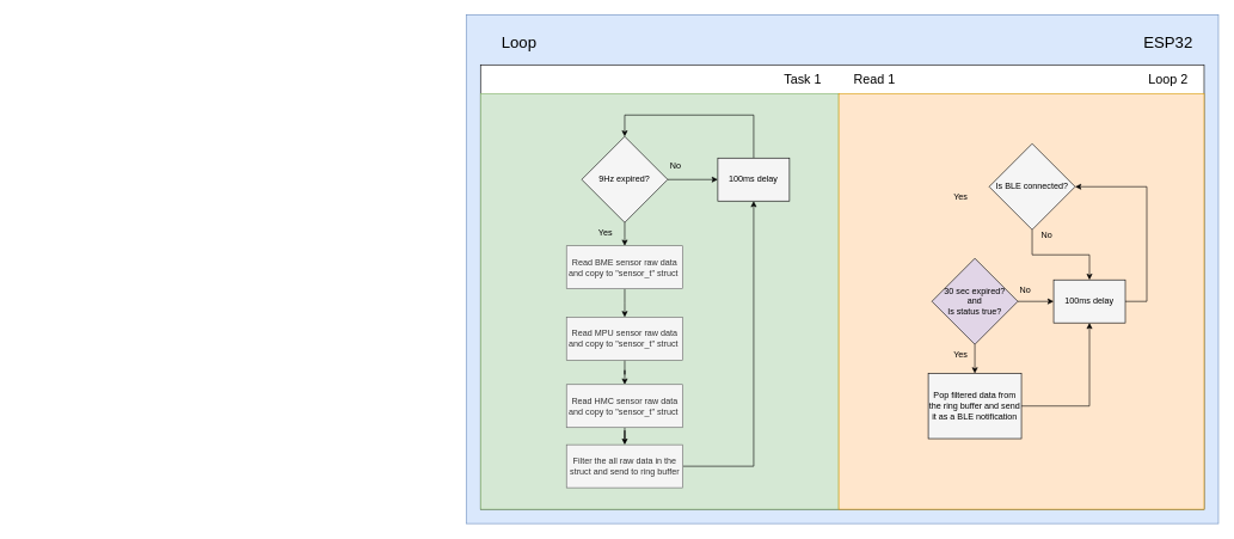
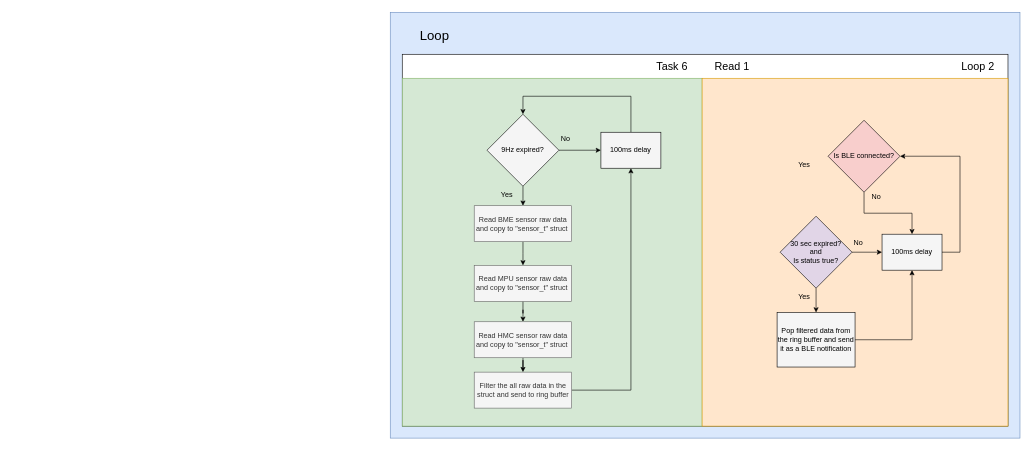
  <mxCell id="0" />
  <mxCell id="1" parent="0" />
  <mxCell id="2" value="" style="rounded=0;whiteSpace=wrap;html=1;fillColor=#dae8fc;strokeColor=#6c8ebf;" parent="1" vertex="1"><mxGeometry x="650" y="20" width="1050" height="710" as="geometry" /></mxCell>
  <mxCell id="3" value="" style="rounded=0;whiteSpace=wrap;html=1;" parent="1" vertex="1"><mxGeometry x="670" y="90" width="1010" height="620" as="geometry" /></mxCell>
  <mxCell id="4" value="" style="rounded=0;whiteSpace=wrap;html=1;fillColor=#d5e8d4;strokeColor=#82b366;" parent="1" vertex="1"><mxGeometry x="670" y="130" width="500" height="580" as="geometry" /></mxCell>
  <mxCell id="5" value="" style="edgeStyle=orthogonalEdgeStyle;rounded=0;orthogonalLoop=1;jettySize=auto;html=1;" parent="1" edge="1"><mxGeometry relative="1" as="geometry"><mxPoint x="20" y="310" as="targetPoint" /></mxGeometry></mxCell>
  <mxCell id="6" value="" style="edgeStyle=orthogonalEdgeStyle;rounded=0;orthogonalLoop=1;jettySize=auto;html=1;" parent="1" edge="1"><mxGeometry relative="1" as="geometry"><mxPoint x="140" y="310" as="targetPoint" /></mxGeometry></mxCell>
  <mxCell id="7" value="&lt;font style=&quot;font-size: 22px;&quot;&gt;Loop&lt;/font&gt;" style="text;html=1;strokeColor=none;fillColor=none;align=center;verticalAlign=middle;whiteSpace=wrap;rounded=0;" parent="1" vertex="1"><mxGeometry x="668.13" y="30" width="111.87" height="60" as="geometry" /></mxCell>
  <mxCell id="8" value="&lt;font style=&quot;font-size: 18px;&quot;&gt;Read 1&lt;/font&gt;" style="text;html=1;strokeColor=none;fillColor=none;align=center;verticalAlign=middle;whiteSpace=wrap;rounded=0;" parent="1" vertex="1"><mxGeometry x="1170" y="90" width="100" height="40" as="geometry" /></mxCell>
  <mxCell id="9" value="" style="rounded=0;whiteSpace=wrap;html=1;fillColor=#ffe6cc;strokeColor=#d79b00;" parent="1" vertex="1"><mxGeometry x="1170" y="130" width="510" height="580" as="geometry" /></mxCell>
  <mxCell id="10" style="edgeStyle=orthogonalEdgeStyle;rounded=0;orthogonalLoop=1;jettySize=auto;html=1;" edge="1" parent="1" source="12" target="19"><mxGeometry relative="1" as="geometry" /></mxCell>
  <mxCell id="11" style="edgeStyle=orthogonalEdgeStyle;rounded=0;orthogonalLoop=1;jettySize=auto;html=1;" edge="1" parent="1" source="12" target="21"><mxGeometry relative="1" as="geometry" /></mxCell>
  <mxCell id="12" value="9Hz expired?" style="rhombus;whiteSpace=wrap;html=1;fillColor=#F5F5F5;" parent="1" vertex="1"><mxGeometry x="811.25" y="190" width="120" height="120" as="geometry" /></mxCell>
  <mxCell id="13" value="No" style="text;html=1;align=center;verticalAlign=middle;resizable=0;points=[];autosize=1;strokeColor=none;fillColor=none;" parent="1" vertex="1"><mxGeometry x="921.75" y="216" width="40" height="30" as="geometry" /></mxCell>
  <mxCell id="14" value="Yes" style="text;html=1;align=center;verticalAlign=middle;resizable=0;points=[];autosize=1;strokeColor=none;fillColor=none;" parent="1" vertex="1"><mxGeometry x="823.75" y="310" width="40" height="30" as="geometry" /></mxCell>
- <mxCell id="15" value="&lt;font style=&quot;font-size: 22px;&quot;&gt;ESP32&lt;/font&gt;" style="text;html=1;strokeColor=none;fillColor=none;align=center;verticalAlign=middle;whiteSpace=wrap;rounded=0;" parent="1" vertex="1"><mxGeometry x="1580" y="30" width="100" height="60" as="geometry" /></mxCell>
- <mxCell id="16" value="&lt;font style=&quot;font-size: 18px;&quot;&gt;Task 1&lt;/font&gt;" style="text;html=1;strokeColor=none;fillColor=none;align=center;verticalAlign=middle;whiteSpace=wrap;rounded=0;" vertex="1" parent="1"><mxGeometry x="1070" y="90" width="100" height="40" as="geometry" /></mxCell>
+ <mxCell id="16" value="&lt;font style=&quot;font-size: 18px;&quot;&gt;Task 6&lt;/font&gt;" style="text;html=1;strokeColor=none;fillColor=none;align=center;verticalAlign=middle;whiteSpace=wrap;rounded=0;" vertex="1" parent="1"><mxGeometry x="1070" y="90" width="100" height="40" as="geometry" /></mxCell>
  <mxCell id="17" value="&lt;font style=&quot;font-size: 18px;&quot;&gt;Loop 2&lt;/font&gt;" style="text;html=1;strokeColor=none;fillColor=none;align=center;verticalAlign=middle;whiteSpace=wrap;rounded=0;" vertex="1" parent="1"><mxGeometry x="1580" y="90" width="100" height="40" as="geometry" /></mxCell>
  <mxCell id="18" style="edgeStyle=orthogonalEdgeStyle;rounded=0;orthogonalLoop=1;jettySize=auto;html=1;entryX=0.5;entryY=0;entryDx=0;entryDy=0;" edge="1" parent="1" source="19" target="12"><mxGeometry relative="1" as="geometry"><Array as="points"><mxPoint x="1051" y="160" /><mxPoint x="871" y="160" /></Array></mxGeometry></mxCell>
  <mxCell id="19" value="100ms delay" style="whiteSpace=wrap;html=1;fillColor=#F5F5F5;" vertex="1" parent="1"><mxGeometry x="1001.25" y="220" width="100" height="60" as="geometry" /></mxCell>
  <mxCell id="20" style="edgeStyle=orthogonalEdgeStyle;rounded=0;orthogonalLoop=1;jettySize=auto;html=1;" edge="1" parent="1" source="21" target="23"><mxGeometry relative="1" as="geometry" /></mxCell>
  <mxCell id="21" value="Read BME sensor raw data and copy to &quot;sensor_t&lt;span style=&quot;background-color: initial;&quot;&gt;&quot; struct&amp;nbsp;&lt;/span&gt;" style="whiteSpace=wrap;html=1;fillColor=#f5f5f5;fontColor=#333333;strokeColor=#666666;" vertex="1" parent="1"><mxGeometry x="790" y="342.5" width="162.5" height="60" as="geometry" /></mxCell>
  <mxCell id="22" style="edgeStyle=orthogonalEdgeStyle;rounded=0;orthogonalLoop=1;jettySize=auto;html=1;" edge="1" parent="1" source="23" target="25"><mxGeometry relative="1" as="geometry" /></mxCell>
  <mxCell id="23" value="Read MPU sensor raw data and copy to &quot;sensor_t&lt;span style=&quot;background-color: initial;&quot;&gt;&quot; struct&amp;nbsp;&lt;/span&gt;" style="whiteSpace=wrap;html=1;fillColor=#f5f5f5;fontColor=#333333;strokeColor=#666666;" vertex="1" parent="1"><mxGeometry x="790" y="442" width="162.5" height="60" as="geometry" /></mxCell>
  <mxCell id="24" value="" style="edgeStyle=orthogonalEdgeStyle;rounded=0;orthogonalLoop=1;jettySize=auto;html=1;" edge="1" parent="1" source="25" target="27"><mxGeometry relative="1" as="geometry" /></mxCell>
  <mxCell id="25" value="Read HMC sensor raw data and copy to &quot;sensor_t&lt;span style=&quot;background-color: initial;&quot;&gt;&quot; struct&amp;nbsp;&lt;/span&gt;" style="whiteSpace=wrap;html=1;fillColor=#f5f5f5;fontColor=#333333;strokeColor=#666666;" vertex="1" parent="1"><mxGeometry x="790" y="536" width="162.5" height="60" as="geometry" /></mxCell>
  <mxCell id="26" style="edgeStyle=orthogonalEdgeStyle;rounded=0;orthogonalLoop=1;jettySize=auto;html=1;" edge="1" parent="1" source="27" target="19"><mxGeometry relative="1" as="geometry" /></mxCell>
  <mxCell id="27" value="Filter the all raw data in the struct and send to ring buffer" style="whiteSpace=wrap;html=1;fillColor=#f5f5f5;fontColor=#333333;strokeColor=#666666;" vertex="1" parent="1"><mxGeometry x="790" y="620" width="162.5" height="60" as="geometry" /></mxCell>
  <mxCell id="28" style="edgeStyle=orthogonalEdgeStyle;rounded=0;orthogonalLoop=1;jettySize=auto;html=1;" edge="1" parent="1" source="30" target="32"><mxGeometry relative="1" as="geometry" /></mxCell>
  <mxCell id="29" value="" style="edgeStyle=orthogonalEdgeStyle;rounded=0;orthogonalLoop=1;jettySize=auto;html=1;" edge="1" parent="1" source="30" target="35"><mxGeometry relative="1" as="geometry" /></mxCell>
  <mxCell id="30" value="30 sec expired?&lt;br&gt;and&lt;br&gt;Is status true?" style="rhombus;whiteSpace=wrap;html=1;fillColor=#e1d5e7;" vertex="1" parent="1"><mxGeometry x="1300" y="360" width="120" height="120" as="geometry" /></mxCell>
  <mxCell id="31" style="edgeStyle=orthogonalEdgeStyle;rounded=0;orthogonalLoop=1;jettySize=auto;html=1;entryX=1;entryY=0.5;entryDx=0;entryDy=0;" edge="1" parent="1" source="32" target="38"><mxGeometry relative="1" as="geometry"><Array as="points"><mxPoint x="1600" y="420" /><mxPoint x="1600" y="260" /></Array></mxGeometry></mxCell>
  <mxCell id="32" value="100ms delay" style="whiteSpace=wrap;html=1;fillColor=#F5F5F5;" vertex="1" parent="1"><mxGeometry x="1470" y="390" width="100" height="60" as="geometry" /></mxCell>
  <mxCell id="33" value="No" style="text;html=1;align=center;verticalAlign=middle;resizable=0;points=[];autosize=1;strokeColor=none;fillColor=none;" vertex="1" parent="1"><mxGeometry x="1410" y="390" width="40" height="30" as="geometry" /></mxCell>
  <mxCell id="34" style="edgeStyle=orthogonalEdgeStyle;rounded=0;orthogonalLoop=1;jettySize=auto;html=1;" edge="1" parent="1" source="35" target="32"><mxGeometry relative="1" as="geometry" /></mxCell>
  <mxCell id="35" value="Pop filtered data from the ring buffer and send it as a BLE notification" style="whiteSpace=wrap;html=1;fillColor=#F5F5F5;" vertex="1" parent="1"><mxGeometry x="1295" y="520.5" width="130" height="91" as="geometry" /></mxCell>
  <mxCell id="36" value="Yes" style="text;html=1;align=center;verticalAlign=middle;resizable=0;points=[];autosize=1;strokeColor=none;fillColor=none;" vertex="1" parent="1"><mxGeometry x="1320" y="480" width="40" height="30" as="geometry" /></mxCell>
  <mxCell id="37" style="edgeStyle=orthogonalEdgeStyle;rounded=0;orthogonalLoop=1;jettySize=auto;html=1;" edge="1" parent="1" source="38" target="32"><mxGeometry relative="1" as="geometry" /></mxCell>
- <mxCell id="38" value="Is BLE connected?" style="rhombus;whiteSpace=wrap;html=1;fillColor=#F5F5F5;" vertex="1" parent="1"><mxGeometry x="1380" y="200" width="120" height="120" as="geometry" /></mxCell>
+ <mxCell id="38" value="Is BLE connected?" style="rhombus;whiteSpace=wrap;html=1;fillColor=#f8cecc;" vertex="1" parent="1"><mxGeometry x="1380" y="200" width="120" height="120" as="geometry" /></mxCell>
  <mxCell id="39" value="No" style="text;html=1;align=center;verticalAlign=middle;resizable=0;points=[];autosize=1;strokeColor=none;fillColor=none;" vertex="1" parent="1"><mxGeometry x="1440" y="312.5" width="40" height="30" as="geometry" /></mxCell>
  <mxCell id="40" value="Yes" style="text;html=1;align=center;verticalAlign=middle;resizable=0;points=[];autosize=1;strokeColor=none;fillColor=none;" vertex="1" parent="1"><mxGeometry x="1320" y="260" width="40" height="30" as="geometry" /></mxCell>
